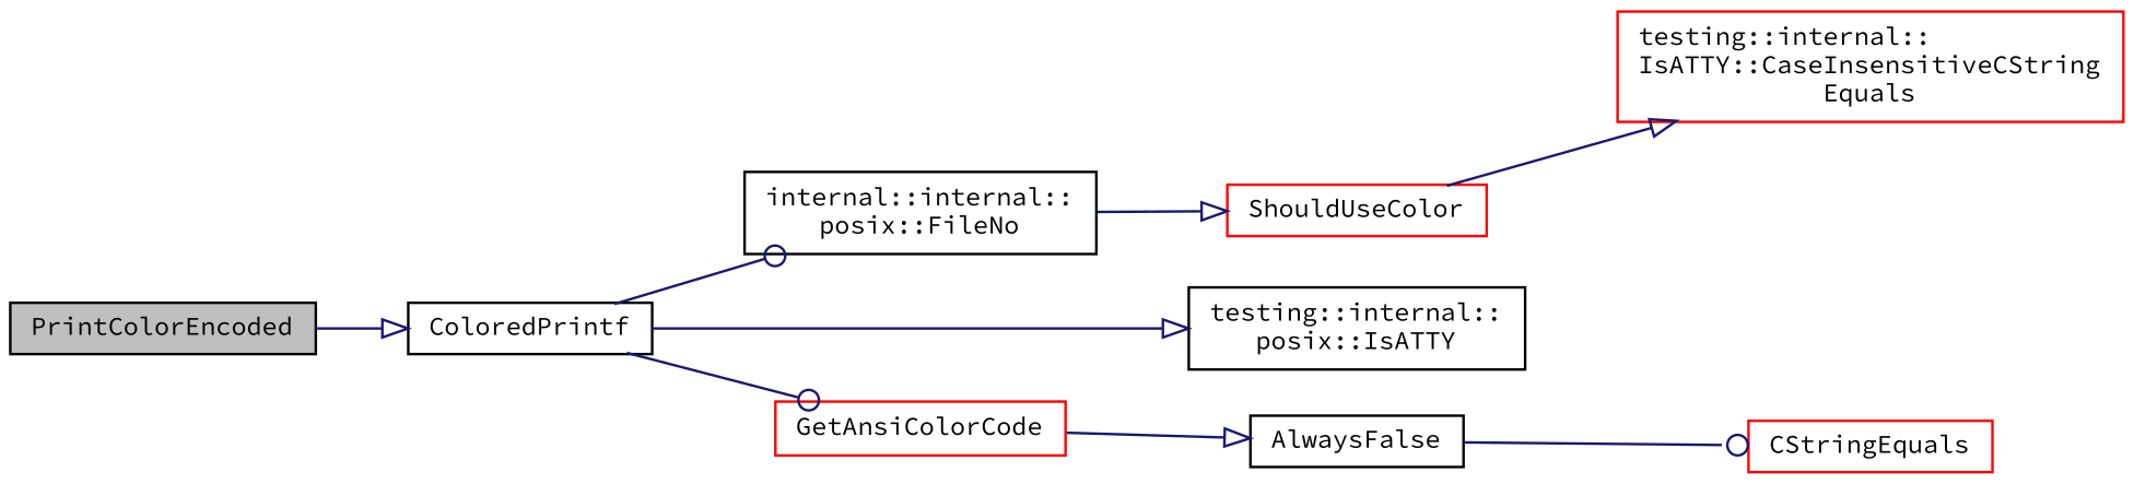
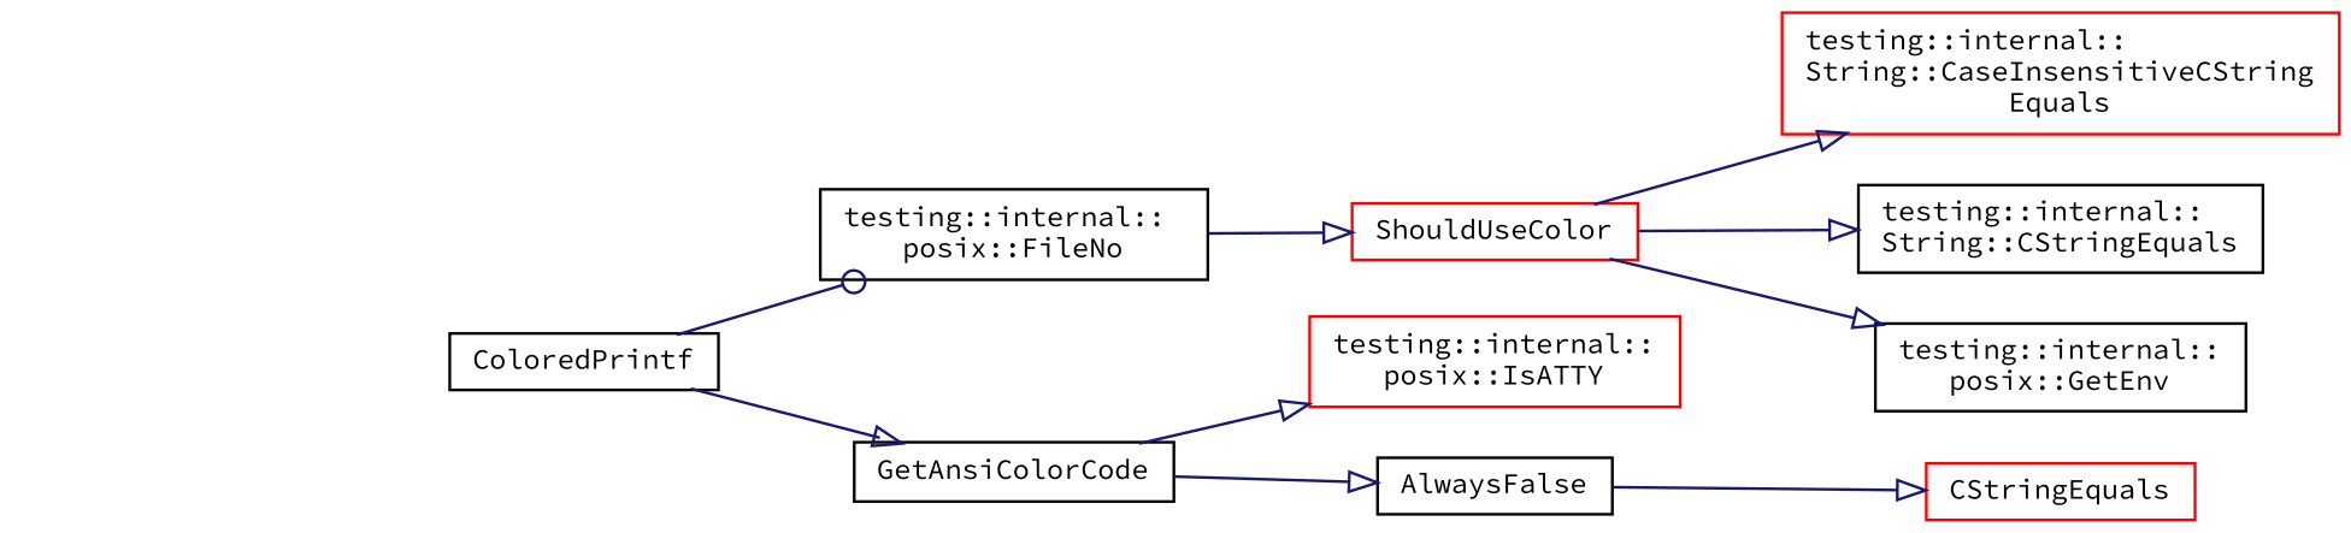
  digraph {
    fontname="Source Code Pro"
    rankdir=LR
    node [color=black fontname="Source Code Pro" fontsize=10 shape=record]
    edge [arrowhead=onormal color=midnightblue fontname="Source Code Pro" fontsize=10 labelfontname=Helvetica labelfontsize=10 style=solid]
-   n1 [fillcolor=grey75 fontcolor=black height=0.2 label=PrintColorEncoded style=filled width=0.4]
    n2 [height=0.2 label=ColoredPrintf width=0.4]
-   n3 [height=0.2 label="internal::internal::\lposix::FileNo" width=0.4]
-   n4 [color=red height=0.2 label=GetAnsiColorCode width=0.4]
-   n5 [height=0.2 label="testing::internal::\lposix::IsATTY" width=0.4]
+   n3 [height=0.2 label="testing::internal::\lposix::FileNo" width=0.4]
+   n4 [height=0.2 label=GetAnsiColorCode width=0.4]
+   n5 [color=red height=0.2 label="testing::internal::\lposix::IsATTY" width=0.4]
    n6 [height=0.2 label=AlwaysFalse width=0.4]
    n7 [color=red height=0.2 label=CStringEquals width=0.4]
    n8 [color=red height=0.2 label=ShouldUseColor width=0.4]
-   n9 [color=red height=0.2 label="testing::internal::\lIsATTY::CaseInsensitiveCString\lEquals" width=0.4]
-   n1 -> n2
+   n9 [color=red height=0.2 label="testing::internal::\lString::CaseInsensitiveCString\lEquals" width=0.4]
+   n10 [height=0.2 label="testing::internal::\lString::CStringEquals" width=0.4]
+   n11 [height=0.2 label="testing::internal::\lposix::GetEnv" width=0.4]
    n2 -> n3 [arrowhead=odot]
-   n2 -> n4 [arrowhead=odot]
-   n2 -> n5
+   n2 -> n4
+   n4 -> n5
    n3 -> n8
    n4 -> n6
-   n6 -> n7 [arrowhead=odot]
+   n6 -> n7
    n8 -> n9
+   n8 -> n10
+   n8 -> n11
  }
